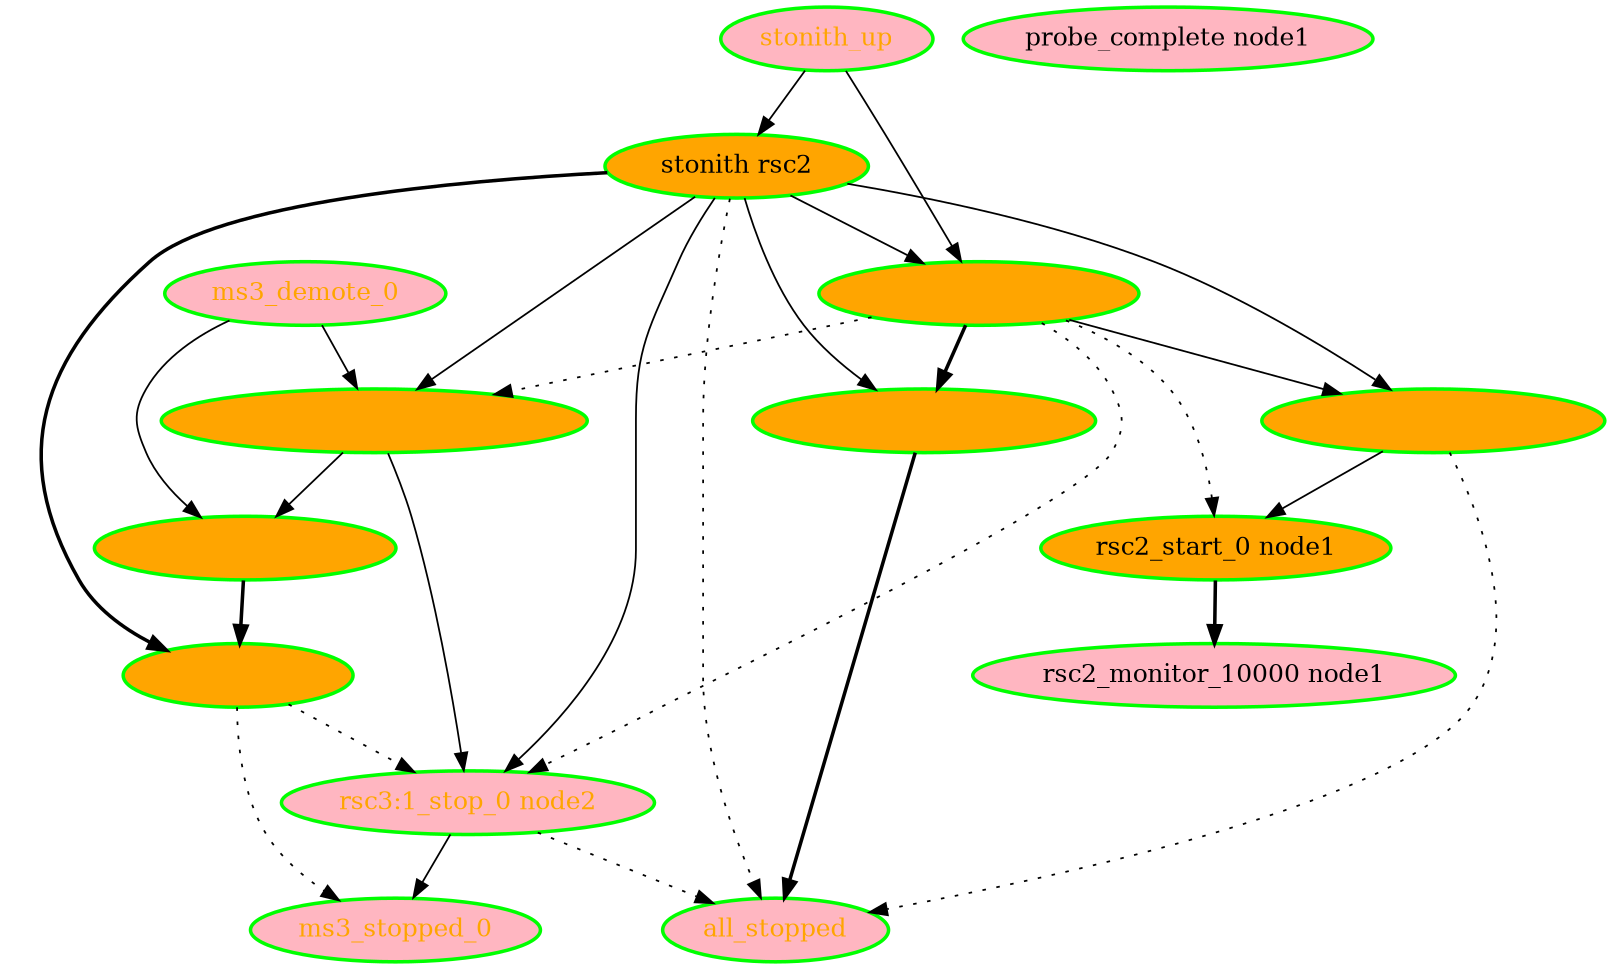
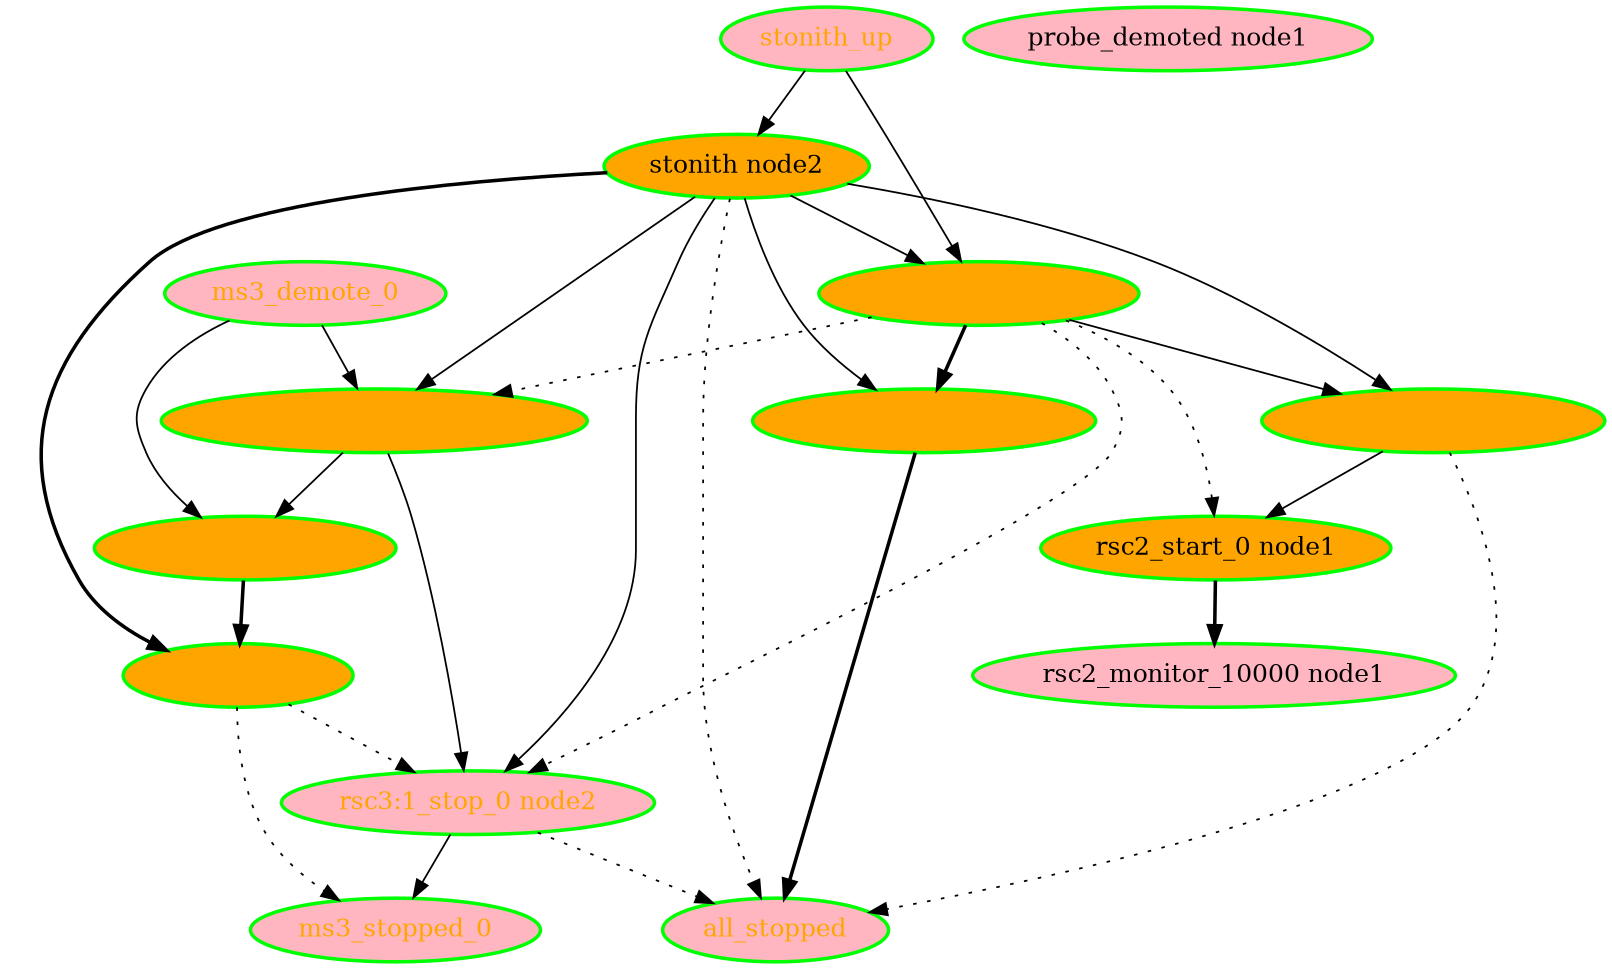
  digraph {
    node [color=green fillcolor=orange fontcolor=orange style="bold,filled"]
    edge [style=solid]
    all_stopped [fillcolor=lightpink]
    ms3_demote_0 [fillcolor=lightpink]
    ms3_demoted_0
    "rsc3:1_demote_0 node2"
    ms3_stop_0
    "rsc3:1_stop_0 node2" [fillcolor=lightpink]
    ms3_stopped_0 [fillcolor=lightpink]
-   "probe_complete node1" [fillcolor=lightpink fontcolor=black]
+   "probe_complete node1" [fillcolor=lightpink fontcolor=black label="probe_demoted node1"]
    "rsc1_stop_0 node2"
    "rsc2_monitor_10000 node1" [fillcolor=lightpink fontcolor=black]
    "rsc2_start_0 node1" [fontcolor=black]
    "rsc2_stop_0 node2"
-   "stonith node2" [fontcolor=black label="stonith rsc2"]
+   "stonith node2" [fontcolor=black]
    stonith_complete
    stonith_up [fillcolor=lightpink]
    ms3_demote_0 -> ms3_demoted_0
    ms3_demote_0 -> "rsc3:1_demote_0 node2"
    ms3_demoted_0 -> ms3_stop_0 [style=bold]
    "rsc3:1_demote_0 node2" -> ms3_demoted_0
    "rsc3:1_demote_0 node2" -> "rsc3:1_stop_0 node2"
    ms3_stop_0 -> "rsc3:1_stop_0 node2" [style=dotted]
    ms3_stop_0 -> ms3_stopped_0 [style=dotted]
    "rsc3:1_stop_0 node2" -> all_stopped [style=dotted]
    "rsc3:1_stop_0 node2" -> ms3_stopped_0
    "rsc1_stop_0 node2" -> all_stopped [style=bold]
    "rsc2_start_0 node1" -> "rsc2_monitor_10000 node1" [style=bold]
    "rsc2_stop_0 node2" -> all_stopped [style=dotted]
    "rsc2_stop_0 node2" -> "rsc2_start_0 node1"
    "stonith node2" -> all_stopped [style=dotted]
    "stonith node2" -> "rsc3:1_demote_0 node2"
    "stonith node2" -> ms3_stop_0 [style=bold]
    "stonith node2" -> "rsc3:1_stop_0 node2"
    "stonith node2" -> "rsc1_stop_0 node2"
    "stonith node2" -> "rsc2_stop_0 node2"
    "stonith node2" -> stonith_complete
    stonith_complete -> "rsc3:1_demote_0 node2" [style=dotted]
    stonith_complete -> "rsc3:1_stop_0 node2" [style=dotted]
    stonith_complete -> "rsc1_stop_0 node2" [style=bold]
    stonith_complete -> "rsc2_start_0 node1" [style=dotted]
    stonith_complete -> "rsc2_stop_0 node2"
    stonith_up -> "stonith node2"
    stonith_up -> stonith_complete
  }
